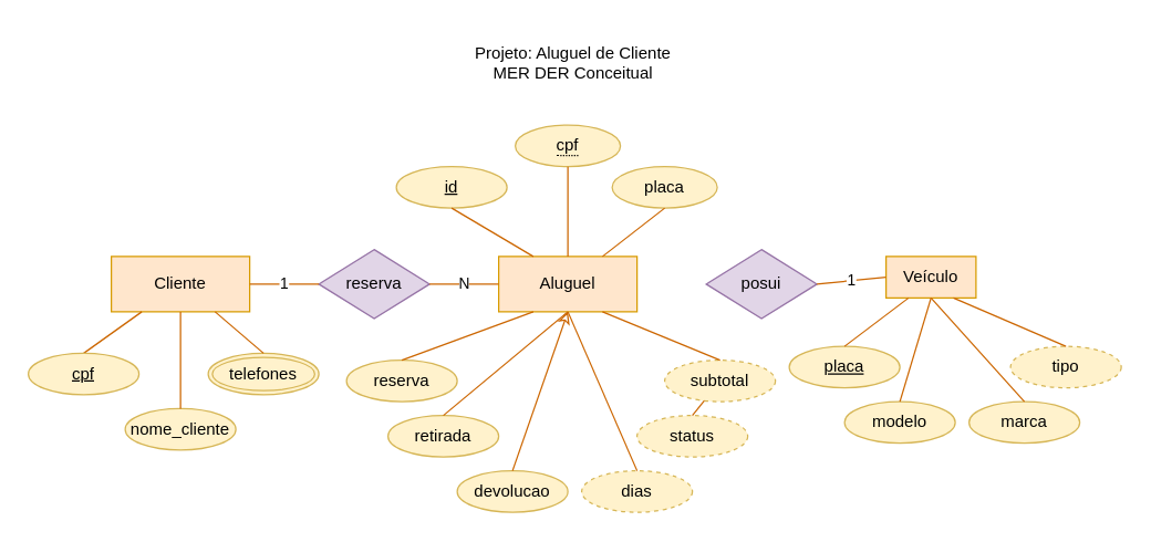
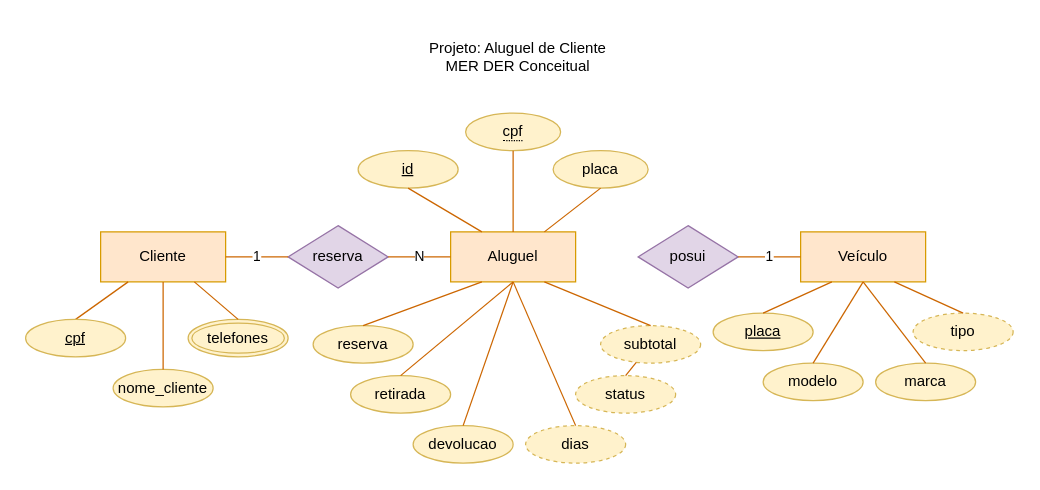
  <mxCell id="0" />
  <mxCell id="1" parent="0" />
  <mxCell id="2" value="Projeto: Aluguel de Cliente&lt;div&gt;MER DER Conceitual&lt;/div&gt;" style="text;html=1;align=center;verticalAlign=middle;whiteSpace=wrap;rounded=0;" vertex="1" parent="1"><mxGeometry x="329" y="20" width="170" height="50" as="geometry" /></mxCell>
  <mxCell id="3" value="Cliente" style="whiteSpace=wrap;html=1;align=center;fillColor=#ffe6cc;strokeColor=#d79b00;" vertex="1" parent="1"><mxGeometry x="80" y="185" width="100" height="40" as="geometry" /></mxCell>
- <mxCell id="4" value="Veículo" style="whiteSpace=wrap;html=1;align=center;fillColor=#ffe6cc;strokeColor=#d79b00;" vertex="1" parent="1"><mxGeometry x="640" y="185" width="65" height="30" as="geometry" /></mxCell>
+ <mxCell id="4" value="Veículo" style="whiteSpace=wrap;html=1;align=center;fillColor=#ffe6cc;strokeColor=#d79b00;" vertex="1" parent="1"><mxGeometry x="640" y="185" width="100" height="40" as="geometry" /></mxCell>
  <mxCell id="5" value="Aluguel" style="whiteSpace=wrap;html=1;align=center;fillColor=#ffe6cc;strokeColor=#d79b00;" vertex="1" parent="1"><mxGeometry x="360" y="185" width="100" height="40" as="geometry" /></mxCell>
  <mxCell id="6" style="rounded=0;orthogonalLoop=1;jettySize=auto;html=1;exitX=0.5;exitY=0;exitDx=0;exitDy=0;endArrow=none;endFill=0;strokeColor=#CC6600;" edge="1" parent="1" source="7" target="3"><mxGeometry relative="1" as="geometry" /></mxCell>
  <mxCell id="7" value="cpf" style="ellipse;whiteSpace=wrap;html=1;align=center;fontStyle=4;fillColor=#fff2cc;strokeColor=#d6b656;" vertex="1" parent="1"><mxGeometry x="20" y="255" width="80" height="30" as="geometry" /></mxCell>
  <mxCell id="8" value="nome_cliente" style="ellipse;whiteSpace=wrap;html=1;align=center;fillColor=#fff2cc;strokeColor=#d6b656;" vertex="1" parent="1"><mxGeometry x="90" y="295" width="80" height="30" as="geometry" /></mxCell>
  <mxCell id="9" value="telefones" style="ellipse;shape=doubleEllipse;margin=3;whiteSpace=wrap;html=1;align=center;fillColor=#fff2cc;strokeColor=#d6b656;" vertex="1" parent="1"><mxGeometry x="150" y="255" width="80" height="30" as="geometry" /></mxCell>
  <mxCell id="10" style="rounded=0;orthogonalLoop=1;jettySize=auto;html=1;exitX=0.5;exitY=0;exitDx=0;exitDy=0;endArrow=none;endFill=0;entryX=0.5;entryY=1;entryDx=0;entryDy=0;strokeColor=#CC6600;" edge="1" parent="1" source="8" target="3"><mxGeometry relative="1" as="geometry"><mxPoint x="70" y="265" as="sourcePoint" /><mxPoint x="112" y="235" as="targetPoint" /></mxGeometry></mxCell>
  <mxCell id="11" style="rounded=0;orthogonalLoop=1;jettySize=auto;html=1;exitX=0.5;exitY=0;exitDx=0;exitDy=0;endArrow=none;endFill=0;entryX=0.75;entryY=1;entryDx=0;entryDy=0;strokeColor=#CC6600;" edge="1" parent="1" source="9" target="3"><mxGeometry relative="1" as="geometry"><mxPoint x="140" y="305" as="sourcePoint" /><mxPoint x="122" y="245" as="targetPoint" /></mxGeometry></mxCell>
  <mxCell id="12" value="reserva" style="shape=rhombus;perimeter=rhombusPerimeter;whiteSpace=wrap;html=1;align=center;fillColor=#e1d5e7;strokeColor=#9673a6;" vertex="1" parent="1"><mxGeometry x="230" y="180" width="80" height="50" as="geometry" /></mxCell>
  <mxCell id="13" value="1" style="rounded=0;orthogonalLoop=1;jettySize=auto;html=1;exitX=0;exitY=0.5;exitDx=0;exitDy=0;endArrow=none;endFill=0;entryX=1;entryY=0.5;entryDx=0;entryDy=0;strokeColor=#CC6600;" edge="1" parent="1" source="12" target="3"><mxGeometry relative="1" as="geometry"><mxPoint x="200" y="265" as="sourcePoint" /><mxPoint x="165" y="235" as="targetPoint" /></mxGeometry></mxCell>
  <mxCell id="14" value="N" style="rounded=0;orthogonalLoop=1;jettySize=auto;html=1;exitX=0;exitY=0.5;exitDx=0;exitDy=0;endArrow=none;endFill=0;entryX=1;entryY=0.5;entryDx=0;entryDy=0;strokeColor=#CC6600;" edge="1" parent="1" source="5" target="12"><mxGeometry relative="1" as="geometry"><mxPoint x="240" y="215" as="sourcePoint" /><mxPoint x="190" y="215" as="targetPoint" /></mxGeometry></mxCell>
  <mxCell id="15" value="posui" style="shape=rhombus;perimeter=rhombusPerimeter;whiteSpace=wrap;html=1;align=center;fillColor=#e1d5e7;strokeColor=#9673a6;" vertex="1" parent="1"><mxGeometry x="510" y="180" width="80" height="50" as="geometry" /></mxCell>
  <mxCell id="16" value="1" style="rounded=0;orthogonalLoop=1;jettySize=auto;html=1;exitX=0;exitY=0.5;exitDx=0;exitDy=0;endArrow=none;endFill=0;entryX=1;entryY=0.5;entryDx=0;entryDy=0;strokeColor=#CC6600;" edge="1" parent="1" source="4" target="15"><mxGeometry relative="1" as="geometry"><mxPoint x="380" y="215" as="sourcePoint" /><mxPoint x="330" y="215" as="targetPoint" /></mxGeometry></mxCell>
  <mxCell id="17" value="id" style="ellipse;whiteSpace=wrap;html=1;align=center;fontStyle=4;fillColor=#fff2cc;strokeColor=#d6b656;" vertex="1" parent="1"><mxGeometry x="286" y="120" width="80" height="30" as="geometry" /></mxCell>
  <mxCell id="18" value="&lt;span style=&quot;border-bottom: 1px dotted&quot;&gt;cpf&lt;/span&gt;" style="ellipse;whiteSpace=wrap;html=1;align=center;fillColor=#fff2cc;strokeColor=#d6b656;" vertex="1" parent="1"><mxGeometry x="372" y="90" width="76" height="30" as="geometry" /></mxCell>
  <mxCell id="19" value="placa" style="ellipse;whiteSpace=wrap;html=1;align=center;fillColor=#fff2cc;strokeColor=#d6b656;" vertex="1" parent="1"><mxGeometry x="442" y="120" width="76" height="30" as="geometry" /></mxCell>
  <mxCell id="20" value="reserva" style="ellipse;whiteSpace=wrap;html=1;align=center;fillColor=#fff2cc;strokeColor=#d6b656;" vertex="1" parent="1"><mxGeometry x="250" y="260" width="80" height="30" as="geometry" /></mxCell>
  <mxCell id="21" value="retirada" style="ellipse;whiteSpace=wrap;html=1;align=center;fillColor=#fff2cc;strokeColor=#d6b656;" vertex="1" parent="1"><mxGeometry x="280" y="300" width="80" height="30" as="geometry" /></mxCell>
  <mxCell id="22" value="devolucao" style="ellipse;whiteSpace=wrap;html=1;align=center;fillColor=#fff2cc;strokeColor=#d6b656;" vertex="1" parent="1"><mxGeometry x="330" y="340" width="80" height="30" as="geometry" /></mxCell>
  <mxCell id="23" value="dias" style="ellipse;whiteSpace=wrap;html=1;align=center;dashed=1;fillColor=#fff2cc;strokeColor=#d6b656;" vertex="1" parent="1"><mxGeometry x="420" y="340" width="80" height="30" as="geometry" /></mxCell>
  <mxCell id="24" value="status" style="ellipse;whiteSpace=wrap;html=1;align=center;dashed=1;fillColor=#fff2cc;strokeColor=#d6b656;" vertex="1" parent="1"><mxGeometry x="460" y="300" width="80" height="30" as="geometry" /></mxCell>
  <mxCell id="25" value="subtotal" style="ellipse;whiteSpace=wrap;html=1;align=center;dashed=1;fillColor=#fff2cc;strokeColor=#d6b656;" vertex="1" parent="1"><mxGeometry x="480" y="260" width="80" height="30" as="geometry" /></mxCell>
  <mxCell id="26" style="rounded=0;orthogonalLoop=1;jettySize=auto;html=1;exitX=0.5;exitY=0;exitDx=0;exitDy=0;endArrow=none;endFill=0;entryX=0.25;entryY=1;entryDx=0;entryDy=0;strokeColor=#CC6600;" edge="1" parent="1" source="20" target="5"><mxGeometry relative="1" as="geometry"><mxPoint x="200" y="265" as="sourcePoint" /><mxPoint x="165" y="235" as="targetPoint" /></mxGeometry></mxCell>
  <mxCell id="27" style="rounded=0;orthogonalLoop=1;jettySize=auto;html=1;exitX=0.5;exitY=0;exitDx=0;exitDy=0;endArrow=none;endFill=0;entryX=0.5;entryY=1;entryDx=0;entryDy=0;strokeColor=#CC6600;" edge="1" parent="1" source="21" target="5"><mxGeometry relative="1" as="geometry"><mxPoint x="300" y="270" as="sourcePoint" /><mxPoint x="395" y="235" as="targetPoint" /></mxGeometry></mxCell>
- <mxCell id="28" style="rounded=0;orthogonalLoop=1;jettySize=auto;html=1;exitX=0.5;exitY=0;exitDx=0;exitDy=0;endArrow=classic;endFill=0;entryX=0.5;entryY=1;entryDx=0;entryDy=0;strokeColor=#CC6600;" edge="1" parent="1" source="22" target="5"><mxGeometry relative="1" as="geometry"><mxPoint x="330" y="310" as="sourcePoint" /><mxPoint x="405" y="245" as="targetPoint" /></mxGeometry></mxCell>
+ <mxCell id="28" style="rounded=0;orthogonalLoop=1;jettySize=auto;html=1;exitX=0.5;exitY=0;exitDx=0;exitDy=0;endArrow=none;endFill=0;entryX=0.5;entryY=1;entryDx=0;entryDy=0;strokeColor=#CC6600;" edge="1" parent="1" source="22" target="5"><mxGeometry relative="1" as="geometry"><mxPoint x="330" y="310" as="sourcePoint" /><mxPoint x="405" y="245" as="targetPoint" /></mxGeometry></mxCell>
  <mxCell id="29" style="rounded=0;orthogonalLoop=1;jettySize=auto;html=1;exitX=0.5;exitY=0;exitDx=0;exitDy=0;endArrow=none;endFill=0;entryX=0.5;entryY=1;entryDx=0;entryDy=0;strokeColor=#CC6600;" edge="1" parent="1" source="23" target="5"><mxGeometry relative="1" as="geometry"><mxPoint x="380" y="350" as="sourcePoint" /><mxPoint x="415" y="255" as="targetPoint" /></mxGeometry></mxCell>
  <mxCell id="30" style="rounded=0;orthogonalLoop=1;jettySize=auto;html=1;exitX=0.5;exitY=0;exitDx=0;exitDy=0;endArrow=none;endFill=0;strokeColor=#CC6600;" edge="1" parent="1" source="24" target="25"><mxGeometry relative="1" as="geometry"><mxPoint x="470" y="350" as="sourcePoint" /><mxPoint x="425" y="265" as="targetPoint" /></mxGeometry></mxCell>
  <mxCell id="31" style="rounded=0;orthogonalLoop=1;jettySize=auto;html=1;exitX=0.5;exitY=0;exitDx=0;exitDy=0;endArrow=none;endFill=0;entryX=0.75;entryY=1;entryDx=0;entryDy=0;strokeColor=#CC6600;" edge="1" parent="1" source="25" target="5"><mxGeometry relative="1" as="geometry"><mxPoint x="510" y="310" as="sourcePoint" /><mxPoint x="435" y="275" as="targetPoint" /></mxGeometry></mxCell>
  <mxCell id="32" style="rounded=0;orthogonalLoop=1;jettySize=auto;html=1;exitX=0.5;exitY=1;exitDx=0;exitDy=0;endArrow=none;endFill=0;entryX=0.25;entryY=0;entryDx=0;entryDy=0;strokeColor=#CC6600;" edge="1" parent="1" source="17" target="5"><mxGeometry relative="1" as="geometry"><mxPoint x="300" y="270" as="sourcePoint" /><mxPoint x="395" y="235" as="targetPoint" /></mxGeometry></mxCell>
  <mxCell id="33" style="rounded=0;orthogonalLoop=1;jettySize=auto;html=1;exitX=0.5;exitY=1;exitDx=0;exitDy=0;endArrow=none;endFill=0;entryX=0.5;entryY=0;entryDx=0;entryDy=0;strokeColor=#CC6600;" edge="1" parent="1" source="18" target="5"><mxGeometry relative="1" as="geometry"><mxPoint x="336" y="160" as="sourcePoint" /><mxPoint x="395" y="195" as="targetPoint" /></mxGeometry></mxCell>
  <mxCell id="34" style="rounded=0;orthogonalLoop=1;jettySize=auto;html=1;exitX=0.5;exitY=1;exitDx=0;exitDy=0;endArrow=none;endFill=0;entryX=0.75;entryY=0;entryDx=0;entryDy=0;strokeColor=#CC6600;" edge="1" parent="1" source="19" target="5"><mxGeometry relative="1" as="geometry"><mxPoint x="414" y="130" as="sourcePoint" /><mxPoint x="420" y="195" as="targetPoint" /></mxGeometry></mxCell>
  <mxCell id="35" value="placa" style="ellipse;whiteSpace=wrap;html=1;align=center;fontStyle=4;fillColor=#fff2cc;strokeColor=#d6b656;" vertex="1" parent="1"><mxGeometry x="570" y="250" width="80" height="30" as="geometry" /></mxCell>
  <mxCell id="36" value="modelo" style="ellipse;whiteSpace=wrap;html=1;align=center;fillColor=#fff2cc;strokeColor=#d6b656;" vertex="1" parent="1"><mxGeometry x="610" y="290" width="80" height="30" as="geometry" /></mxCell>
  <mxCell id="37" value="marca" style="ellipse;whiteSpace=wrap;html=1;align=center;fillColor=#fff2cc;strokeColor=#d6b656;" vertex="1" parent="1"><mxGeometry x="700" y="290" width="80" height="30" as="geometry" /></mxCell>
  <mxCell id="38" value="tipo" style="ellipse;whiteSpace=wrap;html=1;align=center;fillColor=#fff2cc;strokeColor=#d6b656;dashed=1;" vertex="1" parent="1"><mxGeometry x="730" y="250" width="80" height="30" as="geometry" /></mxCell>
  <mxCell id="39" style="rounded=0;orthogonalLoop=1;jettySize=auto;html=1;exitX=0.5;exitY=0;exitDx=0;exitDy=0;endArrow=none;endFill=0;entryX=0.25;entryY=1;entryDx=0;entryDy=0;strokeColor=#CC6600;" edge="1" parent="1" source="35" target="4"><mxGeometry relative="1" as="geometry"><mxPoint x="530" y="270" as="sourcePoint" /><mxPoint x="445" y="235" as="targetPoint" /></mxGeometry></mxCell>
  <mxCell id="40" style="rounded=0;orthogonalLoop=1;jettySize=auto;html=1;exitX=0.5;exitY=0;exitDx=0;exitDy=0;endArrow=none;endFill=0;entryX=0.5;entryY=1;entryDx=0;entryDy=0;strokeColor=#CC6600;" edge="1" parent="1" source="36" target="4"><mxGeometry relative="1" as="geometry"><mxPoint x="620" y="260" as="sourcePoint" /><mxPoint x="675" y="235" as="targetPoint" /></mxGeometry></mxCell>
  <mxCell id="41" style="rounded=0;orthogonalLoop=1;jettySize=auto;html=1;exitX=0.5;exitY=0;exitDx=0;exitDy=0;endArrow=none;endFill=0;entryX=0.5;entryY=1;entryDx=0;entryDy=0;strokeColor=#CC6600;" edge="1" parent="1" source="37" target="4"><mxGeometry relative="1" as="geometry"><mxPoint x="660" y="300" as="sourcePoint" /><mxPoint x="700" y="235" as="targetPoint" /></mxGeometry></mxCell>
  <mxCell id="42" style="rounded=0;orthogonalLoop=1;jettySize=auto;html=1;exitX=0.5;exitY=0;exitDx=0;exitDy=0;endArrow=none;endFill=0;entryX=0.75;entryY=1;entryDx=0;entryDy=0;strokeColor=#CC6600;" edge="1" parent="1" source="38" target="4"><mxGeometry relative="1" as="geometry"><mxPoint x="750" y="300" as="sourcePoint" /><mxPoint x="700" y="235" as="targetPoint" /></mxGeometry></mxCell>
